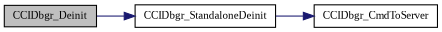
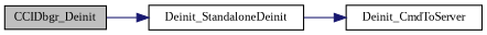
  digraph {
    fontname="Liberation Serif"
    rankdir=LR
    node [color=black fillcolor=white fontname="Liberation Serif" fontsize=10 shape=record style=filled]
    edge [color=midnightblue fontname="Liberation Serif" fontsize=10 labelfontname=Helvetica labelfontsize=10 style=solid]
    n1 [fillcolor=grey75 fontcolor=black height=0.2 label=CCIDbgr_Deinit width=0.4]
-   n2 [height=0.2 label=CCIDbgr_StandaloneDeinit width=0.4]
-   n3 [height=0.2 label=CCIDbgr_CmdToServer width=0.4]
+   n2 [height=0.2 label=Deinit_StandaloneDeinit width=0.4]
+   n3 [height=0.2 label=Deinit_CmdToServer width=0.4]
    n1 -> n2
    n2 -> n3
  }
